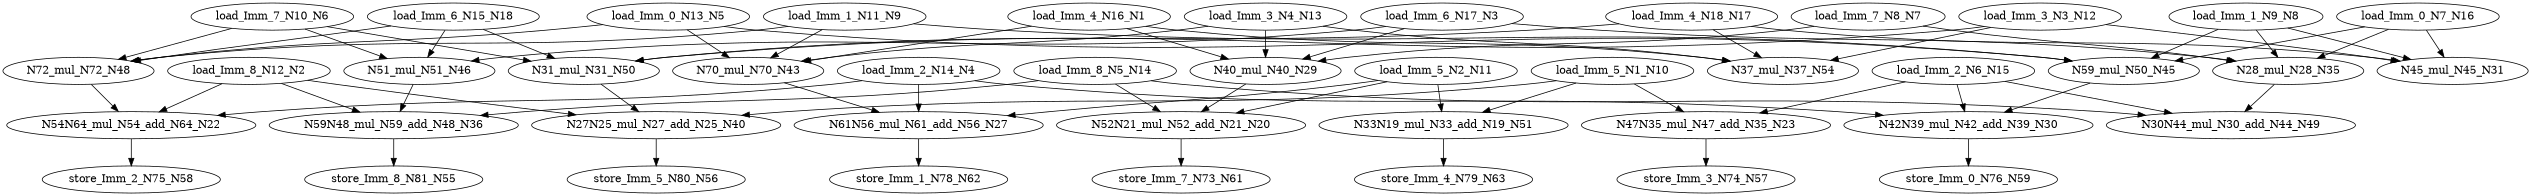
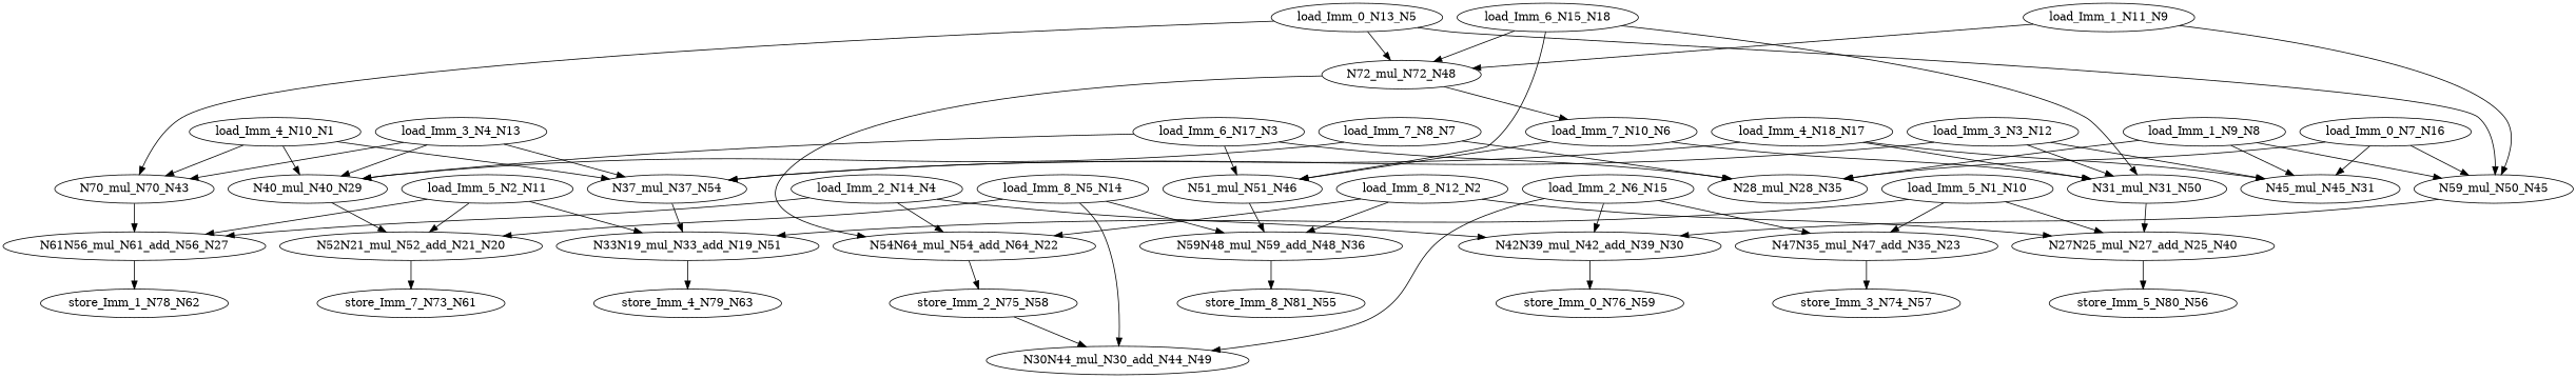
  digraph {
    node [color=black ntype=operation]
    n1 [label=store_Imm_8_N81_N55 ntype=outvar]
    n2 [label=N37_mul_N37_N54]
    n3 [label=N33N19_mul_N33_add_N19_N51]
    n4 [label=store_Imm_4_N79_N63 ntype=outvar]
    n5 [label=store_Imm_2_N75_N58 ntype=outvar]
    n6 [label=N30N44_mul_N30_add_N44_N49]
    n7 [label=N72_mul_N72_N48]
    n8 [label=N54N64_mul_N54_add_N64_N22]
    n9 [label=store_Imm_1_N78_N62 ntype=outvar]
    n10 [label=store_Imm_7_N73_N61 ntype=outvar]
    n11 [label=N27N25_mul_N27_add_N25_N40]
    n12 [label=store_Imm_5_N80_N56 ntype=outvar]
    n13 [label=N70_mul_N70_N43]
    n14 [label=N61N56_mul_N61_add_N56_N27]
    n15 [label=N59_mul_N50_N45]
    n16 [label=N42N39_mul_N42_add_N39_N30]
    n17 [label=store_Imm_0_N76_N59 ntype=outvar]
    n18 [label=N51_mul_N51_N46]
    n19 [label=N59N48_mul_N59_add_N48_N36]
    n20 [label=N40_mul_N40_N29]
    n21 [label=N52N21_mul_N52_add_N21_N20]
    n22 [label=N47N35_mul_N47_add_N35_N23]
    n23 [label=store_Imm_3_N74_N57 ntype=outvar]
    n24 [label=load_Imm_1_N9_N8 ntype=invar]
    n25 [label=N45_mul_N45_N31]
    n26 [label=N28_mul_N28_N35]
    n27 [label=load_Imm_1_N11_N9 ntype=invar]
-   n28 [label=load_Imm_4_N16_N1 ntype=invar]
+   n28 [label=load_Imm_4_N10_N1 ntype=invar]
    n29 [label=load_Imm_8_N12_N2 ntype=invar]
    n30 [label=load_Imm_6_N17_N3 ntype=invar]
    n31 [label=load_Imm_2_N14_N4 ntype=invar]
    n32 [label=load_Imm_0_N13_N5 ntype=invar]
    n33 [label=load_Imm_7_N10_N6 ntype=invar]
    n34 [label=N31_mul_N31_N50]
    n35 [label=load_Imm_7_N8_N7 ntype=invar]
    n36 [label=load_Imm_3_N3_N12 ntype=invar]
    n37 [label=load_Imm_3_N4_N13 ntype=invar]
    n38 [label=load_Imm_5_N1_N10 ntype=invar]
    n39 [label=load_Imm_5_N2_N11 ntype=invar]
    n40 [label=load_Imm_0_N7_N16 ntype=invar]
    n41 [label=load_Imm_4_N18_N17 ntype=invar]
    n42 [label=load_Imm_8_N5_N14 ntype=invar]
    n43 [label=load_Imm_2_N6_N15 ntype=invar]
    n44 [label=load_Imm_6_N15_N18 ntype=invar]
+   n2 -> n3
    n3 -> n4
    n7 -> n8
    n8 -> n5
    n11 -> n12
    n13 -> n14
    n14 -> n9
    n15 -> n16
    n16 -> n17
    n18 -> n19
    n19 -> n1
    n20 -> n21
    n21 -> n10
    n22 -> n23
    n24 -> n15
    n24 -> n25
    n24 -> n26
-   n26 -> n6
+   n5 -> n6
    n27 -> n7
-   n27 -> n13
    n27 -> n15
    n28 -> n2
    n28 -> n13
    n28 -> n20
    n29 -> n8
    n29 -> n11
    n29 -> n19
    n30 -> n18
    n30 -> n20
    n30 -> n26
    n31 -> n8
    n31 -> n14
    n31 -> n16
    n32 -> n7
    n32 -> n13
    n32 -> n15
-   n33 -> n7
+   n7 -> n33
    n33 -> n18
    n33 -> n34
    n34 -> n11
    n35 -> n20
    n35 -> n26
    n36 -> n2
    n36 -> n25
    n36 -> n34
    n37 -> n2
    n37 -> n13
    n37 -> n20
    n38 -> n3
    n38 -> n11
    n38 -> n22
    n39 -> n3
    n39 -> n14
    n39 -> n21
    n40 -> n15
    n40 -> n25
    n40 -> n26
    n41 -> n2
    n41 -> n25
    n41 -> n34
    n42 -> n6
    n42 -> n19
    n42 -> n21
    n43 -> n6
    n43 -> n16
    n43 -> n22
    n44 -> n7
    n44 -> n18
    n44 -> n34
  }
